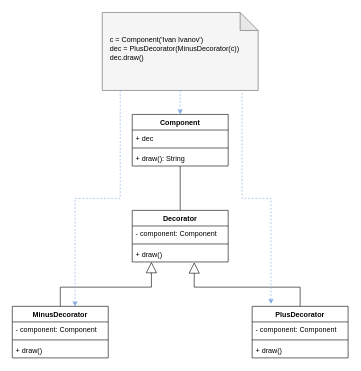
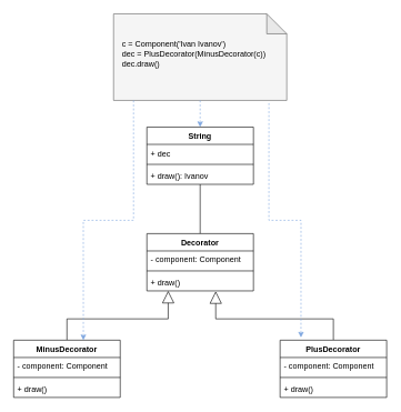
  <mxCell id="0" />
  <mxCell id="1" parent="0" />
- <mxCell id="2" value="Component" style="swimlane;fontStyle=1;align=center;verticalAlign=top;childLayout=stackLayout;horizontal=1;startSize=26;horizontalStack=0;resizeParent=1;resizeParentMax=0;resizeLast=0;collapsible=1;marginBottom=0;" parent="1" vertex="1"><mxGeometry x="220" y="190" width="160" height="86" as="geometry" /></mxCell>
+ <mxCell id="2" value="String" style="swimlane;fontStyle=1;align=center;verticalAlign=top;childLayout=stackLayout;horizontal=1;startSize=26;horizontalStack=0;resizeParent=1;resizeParentMax=0;resizeLast=0;collapsible=1;marginBottom=0;" parent="1" vertex="1"><mxGeometry x="220" y="190" width="160" height="86" as="geometry" /></mxCell>
  <mxCell id="3" value="+ dec" style="text;strokeColor=none;fillColor=none;align=left;verticalAlign=top;spacingLeft=4;spacingRight=4;overflow=hidden;rotatable=0;points=[[0,0.5],[1,0.5]];portConstraint=eastwest;" parent="2" vertex="1"><mxGeometry y="26" width="160" height="26" as="geometry" /></mxCell>
  <mxCell id="4" value="" style="line;strokeWidth=1;fillColor=none;align=left;verticalAlign=middle;spacingTop=-1;spacingLeft=3;spacingRight=3;rotatable=0;labelPosition=right;points=[];portConstraint=eastwest;strokeColor=inherit;" parent="2" vertex="1"><mxGeometry y="52" width="160" height="8" as="geometry" /></mxCell>
- <mxCell id="5" value="+ draw(): String&#10;" style="text;strokeColor=none;fillColor=none;align=left;verticalAlign=top;spacingLeft=4;spacingRight=4;overflow=hidden;rotatable=0;points=[[0,0.5],[1,0.5]];portConstraint=eastwest;" parent="2" vertex="1"><mxGeometry y="60" width="160" height="26" as="geometry" /></mxCell>
+ <mxCell id="5" value="+ draw(): Ivanov&#10;" style="text;strokeColor=none;fillColor=none;align=left;verticalAlign=top;spacingLeft=4;spacingRight=4;overflow=hidden;rotatable=0;points=[[0,0.5],[1,0.5]];portConstraint=eastwest;" parent="2" vertex="1"><mxGeometry y="60" width="160" height="26" as="geometry" /></mxCell>
  <mxCell id="6" style="edgeStyle=orthogonalEdgeStyle;rounded=0;orthogonalLoop=1;jettySize=auto;html=1;entryX=0.5;entryY=1;entryDx=0;entryDy=0;entryPerimeter=0;endArrow=none;endFill=0;endSize=16;" parent="1" source="7" target="5" edge="1"><mxGeometry relative="1" as="geometry" /></mxCell>
  <mxCell id="7" value="Decorator" style="swimlane;fontStyle=1;align=center;verticalAlign=top;childLayout=stackLayout;horizontal=1;startSize=26;horizontalStack=0;resizeParent=1;resizeParentMax=0;resizeLast=0;collapsible=1;marginBottom=0;" parent="1" vertex="1"><mxGeometry x="220" y="350" width="160" height="86" as="geometry" /></mxCell>
  <mxCell id="8" value="- component: Component" style="text;strokeColor=none;fillColor=none;align=left;verticalAlign=top;spacingLeft=4;spacingRight=4;overflow=hidden;rotatable=0;points=[[0,0.5],[1,0.5]];portConstraint=eastwest;" parent="7" vertex="1"><mxGeometry y="26" width="160" height="26" as="geometry" /></mxCell>
  <mxCell id="9" value="" style="line;strokeWidth=1;fillColor=none;align=left;verticalAlign=middle;spacingTop=-1;spacingLeft=3;spacingRight=3;rotatable=0;labelPosition=right;points=[];portConstraint=eastwest;strokeColor=inherit;" parent="7" vertex="1"><mxGeometry y="52" width="160" height="8" as="geometry" /></mxCell>
  <mxCell id="10" value="+ draw()" style="text;strokeColor=none;fillColor=none;align=left;verticalAlign=top;spacingLeft=4;spacingRight=4;overflow=hidden;rotatable=0;points=[[0,0.5],[1,0.5]];portConstraint=eastwest;" parent="7" vertex="1"><mxGeometry y="60" width="160" height="26" as="geometry" /></mxCell>
  <mxCell id="11" style="edgeStyle=orthogonalEdgeStyle;rounded=0;orthogonalLoop=1;jettySize=auto;html=1;entryX=0.2;entryY=1;entryDx=0;entryDy=0;entryPerimeter=0;endArrow=block;endFill=0;endSize=16;" parent="1" source="12" target="10" edge="1"><mxGeometry relative="1" as="geometry" /></mxCell>
  <mxCell id="12" value="MinusDecorator" style="swimlane;fontStyle=1;align=center;verticalAlign=top;childLayout=stackLayout;horizontal=1;startSize=26;horizontalStack=0;resizeParent=1;resizeParentMax=0;resizeLast=0;collapsible=1;marginBottom=0;" parent="1" vertex="1"><mxGeometry x="20" y="510" width="160" height="86" as="geometry" /></mxCell>
  <mxCell id="13" value="- component: Component" style="text;strokeColor=none;fillColor=none;align=left;verticalAlign=top;spacingLeft=4;spacingRight=4;overflow=hidden;rotatable=0;points=[[0,0.5],[1,0.5]];portConstraint=eastwest;" parent="12" vertex="1"><mxGeometry y="26" width="160" height="26" as="geometry" /></mxCell>
  <mxCell id="14" value="" style="line;strokeWidth=1;fillColor=none;align=left;verticalAlign=middle;spacingTop=-1;spacingLeft=3;spacingRight=3;rotatable=0;labelPosition=right;points=[];portConstraint=eastwest;strokeColor=inherit;" parent="12" vertex="1"><mxGeometry y="52" width="160" height="8" as="geometry" /></mxCell>
  <mxCell id="15" value="+ draw()" style="text;strokeColor=none;fillColor=none;align=left;verticalAlign=top;spacingLeft=4;spacingRight=4;overflow=hidden;rotatable=0;points=[[0,0.5],[1,0.5]];portConstraint=eastwest;" parent="12" vertex="1"><mxGeometry y="60" width="160" height="26" as="geometry" /></mxCell>
  <mxCell id="16" style="edgeStyle=orthogonalEdgeStyle;rounded=0;orthogonalLoop=1;jettySize=auto;html=1;entryX=0.646;entryY=1.026;entryDx=0;entryDy=0;entryPerimeter=0;endArrow=block;endFill=0;endSize=16;" parent="1" source="17" target="10" edge="1"><mxGeometry relative="1" as="geometry" /></mxCell>
  <mxCell id="17" value="PlusDecorator" style="swimlane;fontStyle=1;align=center;verticalAlign=top;childLayout=stackLayout;horizontal=1;startSize=26;horizontalStack=0;resizeParent=1;resizeParentMax=0;resizeLast=0;collapsible=1;marginBottom=0;" parent="1" vertex="1"><mxGeometry x="420" y="510" width="160" height="86" as="geometry" /></mxCell>
  <mxCell id="18" value="- component: Component" style="text;strokeColor=none;fillColor=none;align=left;verticalAlign=top;spacingLeft=4;spacingRight=4;overflow=hidden;rotatable=0;points=[[0,0.5],[1,0.5]];portConstraint=eastwest;" parent="17" vertex="1"><mxGeometry y="26" width="160" height="26" as="geometry" /></mxCell>
  <mxCell id="19" value="" style="line;strokeWidth=1;fillColor=none;align=left;verticalAlign=middle;spacingTop=-1;spacingLeft=3;spacingRight=3;rotatable=0;labelPosition=right;points=[];portConstraint=eastwest;strokeColor=inherit;" parent="17" vertex="1"><mxGeometry y="52" width="160" height="8" as="geometry" /></mxCell>
  <mxCell id="20" value="+ draw()" style="text;strokeColor=none;fillColor=none;align=left;verticalAlign=top;spacingLeft=4;spacingRight=4;overflow=hidden;rotatable=0;points=[[0,0.5],[1,0.5]];portConstraint=eastwest;" parent="17" vertex="1"><mxGeometry y="60" width="160" height="26" as="geometry" /></mxCell>
  <mxCell id="21" value="" style="group" parent="1" vertex="1" connectable="0"><mxGeometry x="170" y="20" width="260" height="130" as="geometry" /></mxCell>
  <mxCell id="22" value="" style="shape=note;whiteSpace=wrap;html=1;backgroundOutline=1;darkOpacity=0.05;fillColor=#f5f5f5;fontColor=#333333;strokeColor=#666666;" parent="21" vertex="1"><mxGeometry width="260" height="130" as="geometry" /></mxCell>
  <mxCell id="23" value="c = Component('Ivan Ivanov')&lt;br&gt;dec = PlusDecorator(MinusDecorator(c))&lt;br&gt;dec.draw()" style="text;html=1;strokeColor=none;fillColor=none;align=left;verticalAlign=middle;whiteSpace=wrap;rounded=0;" parent="21" vertex="1"><mxGeometry x="11.3" y="13" width="238.7" height="93.6" as="geometry" /></mxCell>
  <mxCell id="24" style="edgeStyle=orthogonalEdgeStyle;rounded=0;orthogonalLoop=1;jettySize=auto;html=1;entryX=0.196;entryY=-0.047;entryDx=0;entryDy=0;entryPerimeter=0;dashed=1;strokeColor=#7EA6E0;endArrow=classic;endFill=1;exitX=0.897;exitY=1.031;exitDx=0;exitDy=0;exitPerimeter=0;" parent="1" source="22" target="17" edge="1"><mxGeometry relative="1" as="geometry" /></mxCell>
  <mxCell id="25" style="edgeStyle=orthogonalEdgeStyle;rounded=0;orthogonalLoop=1;jettySize=auto;html=1;entryX=0.654;entryY=0;entryDx=0;entryDy=0;entryPerimeter=0;dashed=1;strokeColor=#7EA6E0;endArrow=classic;endFill=1;" parent="1" target="12" edge="1"><mxGeometry relative="1" as="geometry"><mxPoint x="200" y="150" as="sourcePoint" /><Array as="points"><mxPoint x="200" y="330" /><mxPoint x="125" y="330" /></Array></mxGeometry></mxCell>
  <mxCell id="26" style="edgeStyle=orthogonalEdgeStyle;rounded=0;orthogonalLoop=1;jettySize=auto;html=1;entryX=0.5;entryY=0;entryDx=0;entryDy=0;dashed=1;strokeColor=#7EA6E0;endArrow=classic;endFill=1;" parent="1" source="22" target="2" edge="1"><mxGeometry relative="1" as="geometry" /></mxCell>
